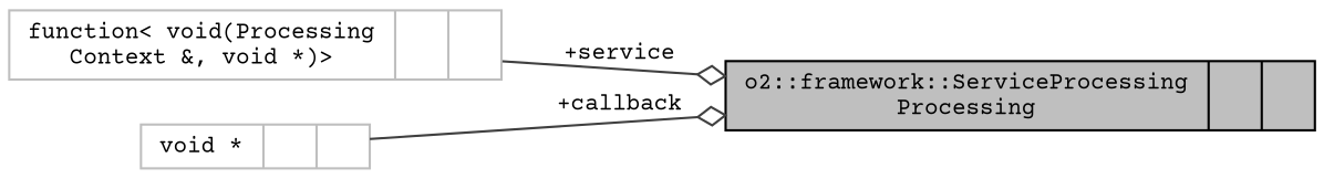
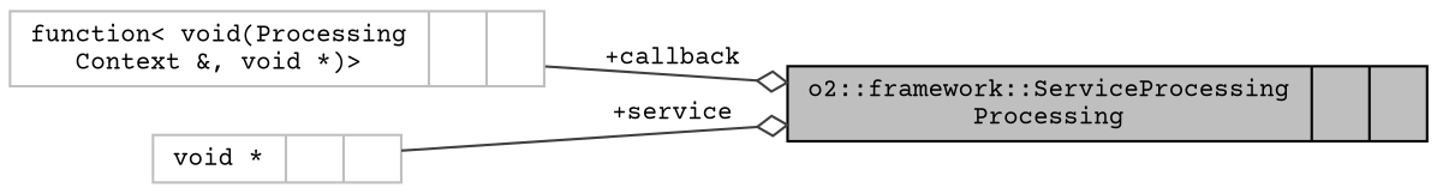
  digraph {
    fontname="Courier Prime"
    rankdir=LR
    node [color=grey75 fontname="Courier Prime" fontsize=10 shape=record]
    edge [arrowhead=odiamond color=grey25 fontname="Courier Prime" fontsize=10 labelfontname=Helvetica labelfontsize=10 style=solid]
    n1 [color=black fillcolor=grey75 fontcolor=black height=0.2 label="{o2::framework::ServiceProcessing\lProcessing\n||}" style=filled width=0.4]
    n2 [height=0.2 label="{function\< void(Processing\lContext &, void *)\>\n||}" width=0.4]
    n3 [height=0.2 label="{void *\n||}" width=0.4]
-   n2 -> n1 [label=" +service"]
-   n3 -> n1 [label=" +callback"]
+   n2 -> n1 [label=" +callback"]
+   n3 -> n1 [label=" +service"]
  }
